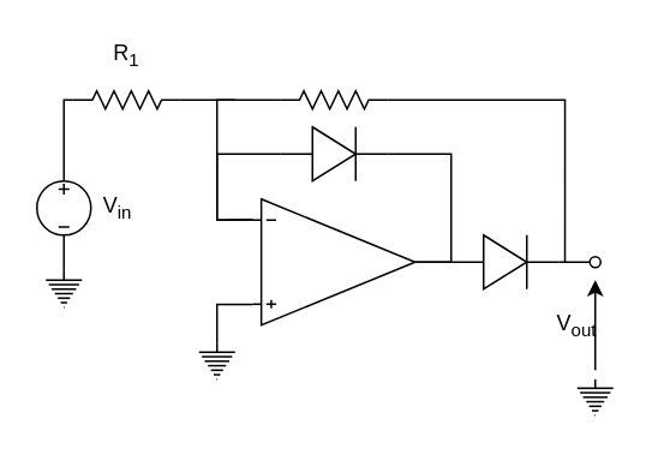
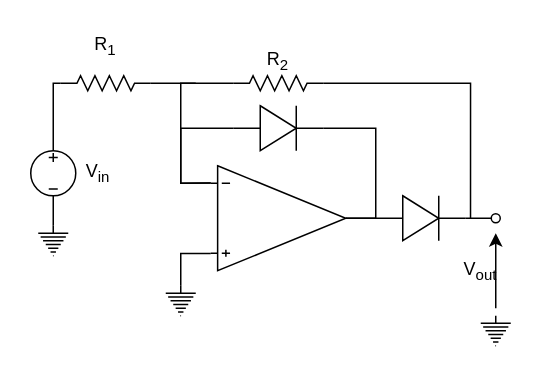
  <mxCell id="0" />
  <mxCell id="1" parent="0" />
  <mxCell id="2" style="edgeStyle=orthogonalEdgeStyle;rounded=0;orthogonalLoop=1;jettySize=auto;html=1;exitX=0;exitY=0.5;exitDx=0;exitDy=0;exitPerimeter=0;entryX=0;entryY=0.165;entryDx=0;entryDy=0;entryPerimeter=0;fontSize=12;startArrow=none;startFill=0;endArrow=none;endFill=0;" edge="1" parent="1" source="4" target="8"><mxGeometry relative="1" as="geometry"><Array as="points"><mxPoint x="120" y="85" /><mxPoint x="120" y="122" /></Array></mxGeometry></mxCell>
  <mxCell id="3" style="edgeStyle=orthogonalEdgeStyle;rounded=0;orthogonalLoop=1;jettySize=auto;html=1;exitX=1;exitY=0.5;exitDx=0;exitDy=0;exitPerimeter=0;entryX=1;entryY=0.5;entryDx=0;entryDy=0;entryPerimeter=0;fontSize=12;startArrow=none;startFill=0;endArrow=none;endFill=0;" edge="1" parent="1" source="4" target="8"><mxGeometry relative="1" as="geometry" /></mxCell>
  <mxCell id="4" value="" style="pointerEvents=1;verticalLabelPosition=bottom;shadow=0;dashed=0;align=center;html=1;verticalAlign=top;shape=mxgraph.electrical.diodes.diode;rotation=0;" vertex="1" parent="1"><mxGeometry x="155" y="70" width="60" height="30" as="geometry" /></mxCell>
  <mxCell id="5" value="" style="pointerEvents=1;verticalLabelPosition=bottom;shadow=0;dashed=0;align=center;html=1;verticalAlign=top;shape=mxgraph.electrical.signal_sources.protective_earth;strokeColor=default;" vertex="1" parent="1"><mxGeometry x="110" y="190" width="20" height="20" as="geometry" /></mxCell>
  <mxCell id="6" style="edgeStyle=orthogonalEdgeStyle;rounded=0;orthogonalLoop=1;jettySize=auto;html=1;exitX=0;exitY=0.835;exitDx=0;exitDy=0;exitPerimeter=0;entryX=0.5;entryY=0;entryDx=0;entryDy=0;entryPerimeter=0;fontSize=12;endArrow=none;endFill=0;" edge="1" parent="1" source="8" target="5"><mxGeometry relative="1" as="geometry" /></mxCell>
  <mxCell id="7" style="rounded=0;orthogonalLoop=1;jettySize=auto;html=1;exitX=0;exitY=0.165;exitDx=0;exitDy=0;exitPerimeter=0;fontSize=12;startArrow=none;startFill=0;endArrow=none;endFill=0;edgeStyle=orthogonalEdgeStyle;entryX=0;entryY=0.5;entryDx=0;entryDy=0;entryPerimeter=0;" edge="1" parent="1" source="8" target="24"><mxGeometry relative="1" as="geometry"><mxPoint x="130" y="54" as="targetPoint" /></mxGeometry></mxCell>
  <mxCell id="8" value="" style="verticalLabelPosition=bottom;shadow=0;dashed=0;align=center;html=1;verticalAlign=top;shape=stencil(pVbRboMwDPyaPK4iSUvpY8e2131DStMRNSQopO329zMEtoZCREFCSD7D3WHHFoimVc5KjkjEqpJnFtE3RMiVGcEOEmACmdyBu8iFihXcIZ8lN8wKrZgEfF+UcMfuocoafeY3cbTt20Ll3AjrsreWMalD+o6iPYD1RdNMKwU+gLTyMnd54GZCWc+KUC+OGiyJgltuHN56/vainzZa4XjjEEQ+nlND5HWGXkLn6emLnaCGe2rztACG3kk85fNWMSb9kuIlqmSmarIbVqUpIGNHiqYHlp2/jL6o46DXktWn9yHRpQt95f+2Nr6lUBU6AinUHYGbhj+GdbB9wxS+h90kE5nUFQ80DPCHOjToSPFoetKGB6p6ElK69RBQfar0/pjhxYWbxhDysF3sYRqD7yHuFWJS/4MUMQ1vkWGSZHE/8HpxQ5LFDemZmNMR7O/kLZnhokeRhPfr0Lh2udGpa157GNsGdb8HDfAL);strokeColor=default;fontSize=12;strokeWidth=1;" vertex="1" parent="1"><mxGeometry x="140" y="110" width="90" height="70" as="geometry" /></mxCell>
  <mxCell id="9" style="edgeStyle=orthogonalEdgeStyle;rounded=0;orthogonalLoop=1;jettySize=auto;html=1;exitX=1;exitY=0.5;exitDx=0;exitDy=0;exitPerimeter=0;fontSize=12;endArrow=none;endFill=0;" edge="1" parent="1" source="10"><mxGeometry relative="1" as="geometry"><mxPoint x="130" y="55.143" as="targetPoint" /></mxGeometry></mxCell>
  <mxCell id="10" value="" style="pointerEvents=1;verticalLabelPosition=bottom;shadow=0;dashed=0;align=center;html=1;verticalAlign=top;shape=mxgraph.electrical.resistors.resistor_2;strokeColor=default;strokeWidth=1;fontSize=12;" vertex="1" parent="1"><mxGeometry x="40" y="50" width="60" height="10" as="geometry" /></mxCell>
  <mxCell id="11" style="edgeStyle=orthogonalEdgeStyle;rounded=0;orthogonalLoop=1;jettySize=auto;html=1;exitX=0.5;exitY=0;exitDx=0;exitDy=0;exitPerimeter=0;entryX=0;entryY=0.5;entryDx=0;entryDy=0;entryPerimeter=0;fontSize=12;endArrow=none;endFill=0;" edge="1" parent="1" source="13" target="10"><mxGeometry relative="1" as="geometry"><Array as="points"><mxPoint x="35" y="55" /></Array></mxGeometry></mxCell>
  <mxCell id="12" style="edgeStyle=orthogonalEdgeStyle;rounded=0;orthogonalLoop=1;jettySize=auto;html=1;exitX=0.5;exitY=1;exitDx=0;exitDy=0;exitPerimeter=0;entryX=0.5;entryY=0;entryDx=0;entryDy=0;entryPerimeter=0;fontSize=12;endArrow=none;endFill=0;" edge="1" parent="1" source="13" target="14"><mxGeometry relative="1" as="geometry" /></mxCell>
  <mxCell id="13" value="" style="pointerEvents=1;verticalLabelPosition=bottom;shadow=0;dashed=0;align=center;html=1;verticalAlign=top;shape=mxgraph.electrical.signal_sources.source;aspect=fixed;points=[[0.5,0,0],[1,0.5,0],[0.5,1,0],[0,0.5,0]];elSignalType=dc3;strokeColor=default;strokeWidth=1;fontSize=12;" vertex="1" parent="1"><mxGeometry x="20" y="100" width="30" height="30" as="geometry" /></mxCell>
  <mxCell id="14" value="" style="pointerEvents=1;verticalLabelPosition=bottom;shadow=0;dashed=0;align=center;html=1;verticalAlign=top;shape=mxgraph.electrical.signal_sources.protective_earth;strokeColor=default;" vertex="1" parent="1"><mxGeometry x="25" y="150" width="20" height="20" as="geometry" /></mxCell>
  <mxCell id="15" value="R&lt;sub&gt;1&lt;/sub&gt;" style="text;html=1;strokeColor=none;fillColor=none;align=center;verticalAlign=middle;whiteSpace=wrap;rounded=0;strokeWidth=1;fontSize=12;" vertex="1" parent="1"><mxGeometry x="50" y="20" width="40" height="20" as="geometry" /></mxCell>
  <mxCell id="16" value="V&lt;sub&gt;in&lt;/sub&gt;" style="text;html=1;strokeColor=none;fillColor=none;align=center;verticalAlign=middle;whiteSpace=wrap;rounded=0;strokeWidth=1;fontSize=12;" vertex="1" parent="1"><mxGeometry x="50" y="100" width="30" height="30" as="geometry" /></mxCell>
  <mxCell id="17" value="" style="endArrow=classic;html=1;rounded=0;fontSize=12;" edge="1" parent="1"><mxGeometry width="50" height="50" relative="1" as="geometry"><mxPoint x="330" y="205" as="sourcePoint" /><mxPoint x="330" y="155" as="targetPoint" /></mxGeometry></mxCell>
  <mxCell id="18" value="" style="pointerEvents=1;verticalLabelPosition=bottom;shadow=0;dashed=0;align=center;html=1;verticalAlign=top;shape=mxgraph.electrical.signal_sources.protective_earth;strokeColor=default;" vertex="1" parent="1"><mxGeometry x="320" y="210" width="20" height="20" as="geometry" /></mxCell>
  <mxCell id="19" value="V&lt;sub&gt;out&lt;/sub&gt;" style="text;html=1;strokeColor=none;fillColor=none;align=center;verticalAlign=middle;whiteSpace=wrap;rounded=0;strokeWidth=1;fontSize=12;" vertex="1" parent="1"><mxGeometry x="305" y="170" width="30" height="20" as="geometry" /></mxCell>
  <mxCell id="20" style="edgeStyle=orthogonalEdgeStyle;rounded=0;orthogonalLoop=1;jettySize=auto;html=1;exitX=0;exitY=0.5;exitDx=0;exitDy=0;exitPerimeter=0;entryX=1;entryY=0.5;entryDx=0;entryDy=0;entryPerimeter=0;fontSize=12;startArrow=none;startFill=0;endArrow=none;endFill=0;" edge="1" parent="1" source="22" target="8"><mxGeometry relative="1" as="geometry" /></mxCell>
  <mxCell id="21" style="edgeStyle=orthogonalEdgeStyle;rounded=0;orthogonalLoop=1;jettySize=auto;html=1;exitX=1;exitY=0.5;exitDx=0;exitDy=0;exitPerimeter=0;fontSize=12;startArrow=none;startFill=0;endArrow=oval;endFill=0;" edge="1" parent="1" source="22"><mxGeometry relative="1" as="geometry"><mxPoint x="330" y="144.923" as="targetPoint" /></mxGeometry></mxCell>
  <mxCell id="22" value="" style="pointerEvents=1;verticalLabelPosition=bottom;shadow=0;dashed=0;align=center;html=1;verticalAlign=top;shape=mxgraph.electrical.diodes.diode;rotation=0;" vertex="1" parent="1"><mxGeometry x="250" y="130" width="60" height="30" as="geometry" /></mxCell>
  <mxCell id="23" style="edgeStyle=orthogonalEdgeStyle;rounded=0;orthogonalLoop=1;jettySize=auto;html=1;exitX=1;exitY=0.5;exitDx=0;exitDy=0;exitPerimeter=0;entryX=1.053;entryY=0.493;entryDx=0;entryDy=0;entryPerimeter=0;fontSize=12;startArrow=none;startFill=0;endArrow=none;endFill=0;" edge="1" parent="1" source="24" target="22"><mxGeometry relative="1" as="geometry" /></mxCell>
  <mxCell id="24" value="" style="pointerEvents=1;verticalLabelPosition=bottom;shadow=0;dashed=0;align=center;html=1;verticalAlign=top;shape=mxgraph.electrical.resistors.resistor_2;strokeColor=default;strokeWidth=1;fontSize=12;" vertex="1" parent="1"><mxGeometry x="155" y="50" width="60" height="10" as="geometry" /></mxCell>
+ <mxCell id="25" value="R&lt;sub&gt;2&lt;/sub&gt;" style="text;html=1;strokeColor=none;fillColor=none;align=center;verticalAlign=middle;whiteSpace=wrap;rounded=0;strokeWidth=1;fontSize=12;" vertex="1" parent="1"><mxGeometry x="165" y="30" width="40" height="20" as="geometry" /></mxCell>
